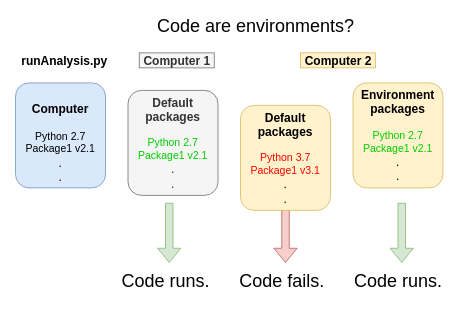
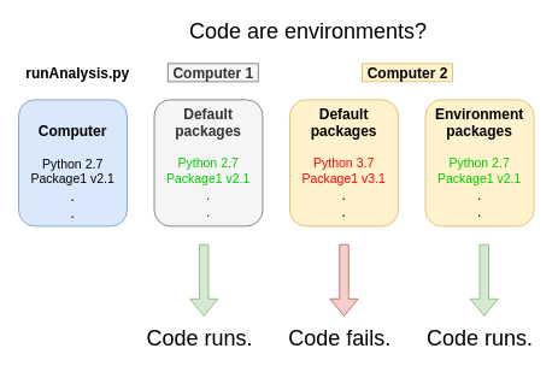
  <mxCell id="0" />
  <mxCell id="1" parent="0" />
  <mxCell id="2" value="Code are environments?" style="text;html=1;align=center;verticalAlign=middle;resizable=0;points=[];autosize=1;fontSize=24;" parent="1" vertex="1"><mxGeometry x="200" y="20" width="280" height="30" as="geometry" /></mxCell>
  <mxCell id="3" value="runAnalysis.py" style="text;html=1;align=center;verticalAlign=middle;resizable=0;points=[];autosize=1;fontSize=16;fontStyle=1" parent="1" vertex="1"><mxGeometry x="20" y="70" width="130" height="20" as="geometry" /></mxCell>
  <mxCell id="4" value="&lt;div&gt;&lt;b&gt;&lt;br&gt;&lt;/b&gt;&lt;/div&gt;&lt;div&gt;&lt;b&gt;&lt;br&gt;&lt;/b&gt;&lt;/div&gt;&lt;div&gt;&lt;b&gt;Computer&lt;/b&gt;&lt;/div&gt;&lt;div&gt;&lt;br&gt;&lt;/div&gt;&lt;div style=&quot;font-size: 14px&quot;&gt;&lt;font style=&quot;font-size: 14px&quot;&gt;Python 2.7&lt;/font&gt;&lt;/div&gt;&lt;div style=&quot;font-size: 14px&quot;&gt;&lt;font style=&quot;font-size: 14px&quot;&gt;Package1 v2.1&lt;/font&gt;&lt;/div&gt;&lt;div&gt;.&lt;/div&gt;&lt;div&gt;.&lt;/div&gt;&lt;div&gt;&lt;br&gt;&lt;/div&gt;" style="rounded=1;whiteSpace=wrap;html=1;fontSize=16;fillColor=#dae8fc;strokeColor=#6c8ebf;" parent="1" vertex="1"><mxGeometry x="20" y="110" width="120" height="140" as="geometry" /></mxCell>
  <mxCell id="5" style="edgeStyle=orthogonalEdgeStyle;rounded=0;orthogonalLoop=1;jettySize=auto;html=1;exitX=0.5;exitY=1;exitDx=0;exitDy=0;fontSize=16;" parent="1" source="4" target="4" edge="1"><mxGeometry relative="1" as="geometry" /></mxCell>
- <mxCell id="6" value="&lt;div&gt;&lt;b&gt;&lt;br&gt;&lt;/b&gt;&lt;/div&gt;&lt;div&gt;&lt;b&gt;Default&lt;/b&gt;&lt;/div&gt;&lt;div&gt;&lt;b&gt;packages&lt;br&gt;&lt;/b&gt;&lt;/div&gt;&lt;div style=&quot;font-size: 14px&quot;&gt;&lt;font style=&quot;font-size: 14px&quot;&gt;&lt;br&gt;&lt;/font&gt;&lt;/div&gt;&lt;div style=&quot;font-size: 14px&quot;&gt;&lt;font style=&quot;font-size: 14px&quot; color=&quot;#00CC00&quot;&gt;Python 2.7&lt;/font&gt;&lt;/div&gt;&lt;div style=&quot;font-size: 14px&quot;&gt;&lt;font style=&quot;font-size: 14px&quot; color=&quot;#00CC00&quot;&gt;Package1 v2.1&lt;/font&gt;&lt;/div&gt;&lt;div&gt;.&lt;/div&gt;&lt;div&gt;.&lt;/div&gt;&lt;div&gt;&lt;br&gt;&lt;/div&gt;" style="rounded=1;whiteSpace=wrap;html=1;fontSize=16;fillColor=#f5f5f5;strokeColor=#666666;fontColor=#333333;" parent="1" vertex="1"><mxGeometry x="170" y="120" width="120" height="140" as="geometry" /></mxCell>
+ <mxCell id="6" value="&lt;div&gt;&lt;b&gt;&lt;br&gt;&lt;/b&gt;&lt;/div&gt;&lt;div&gt;&lt;b&gt;Default&lt;/b&gt;&lt;/div&gt;&lt;div&gt;&lt;b&gt;packages&lt;br&gt;&lt;/b&gt;&lt;/div&gt;&lt;div style=&quot;font-size: 14px&quot;&gt;&lt;font style=&quot;font-size: 14px&quot;&gt;&lt;br&gt;&lt;/font&gt;&lt;/div&gt;&lt;div style=&quot;font-size: 14px&quot;&gt;&lt;font style=&quot;font-size: 14px&quot; color=&quot;#00CC00&quot;&gt;Python 2.7&lt;/font&gt;&lt;/div&gt;&lt;div style=&quot;font-size: 14px&quot;&gt;&lt;font style=&quot;font-size: 14px&quot; color=&quot;#00CC00&quot;&gt;Package1 v2.1&lt;/font&gt;&lt;/div&gt;&lt;div&gt;.&lt;/div&gt;&lt;div&gt;.&lt;/div&gt;&lt;div&gt;&lt;br&gt;&lt;/div&gt;" style="rounded=1;whiteSpace=wrap;html=1;fontSize=16;fillColor=#f5f5f5;strokeColor=#666666;fontColor=#333333;" parent="1" vertex="1"><mxGeometry x="170" y="110" width="120" height="140" as="geometry" /></mxCell>
  <mxCell id="7" value="" style="shape=flexArrow;endArrow=classic;html=1;fontSize=16;fillColor=#d5e8d4;strokeColor=#82b366;" parent="1" edge="1"><mxGeometry width="50" height="50" relative="1" as="geometry"><mxPoint x="225" y="270" as="sourcePoint" /><mxPoint x="225" y="350" as="targetPoint" /></mxGeometry></mxCell>
  <mxCell id="8" value="Code runs." style="text;html=1;align=center;verticalAlign=middle;resizable=0;points=[];autosize=1;fontSize=24;" parent="1" vertex="1"><mxGeometry x="155" y="360" width="130" height="30" as="geometry" /></mxCell>
  <mxCell id="9" value="" style="shape=flexArrow;endArrow=classic;html=1;fontSize=16;fillColor=#f8cecc;strokeColor=#b85450;" parent="1" edge="1"><mxGeometry width="50" height="50" relative="1" as="geometry"><mxPoint x="380" y="270" as="sourcePoint" /><mxPoint x="380" y="350" as="targetPoint" /></mxGeometry></mxCell>
  <mxCell id="10" value="Code fails." style="text;html=1;align=center;verticalAlign=middle;resizable=0;points=[];autosize=1;fontSize=24;" parent="1" vertex="1"><mxGeometry x="310" y="360" width="130" height="30" as="geometry" /></mxCell>
  <mxCell id="11" value="" style="shape=flexArrow;endArrow=classic;html=1;fontSize=16;fillColor=#d5e8d4;strokeColor=#82b366;" parent="1" edge="1"><mxGeometry width="50" height="50" relative="1" as="geometry"><mxPoint x="535" y="270" as="sourcePoint" /><mxPoint x="535" y="350" as="targetPoint" /></mxGeometry></mxCell>
  <mxCell id="12" value="Code runs." style="text;html=1;align=center;verticalAlign=middle;resizable=0;points=[];autosize=1;fontSize=24;" parent="1" vertex="1"><mxGeometry x="465" y="360" width="130" height="30" as="geometry" /></mxCell>
  <mxCell id="13" value="Computer 1" style="text;html=1;align=center;verticalAlign=middle;resizable=0;points=[];autosize=1;fontSize=16;fontStyle=1;fillColor=#f5f5f5;strokeColor=#666666;fontColor=#333333;" parent="1" vertex="1"><mxGeometry x="185" y="70" width="100" height="20" as="geometry" /></mxCell>
- <mxCell id="14" value="&lt;div&gt;&lt;b&gt;&lt;br&gt;&lt;/b&gt;&lt;/div&gt;&lt;div&gt;&lt;b&gt;Default&lt;/b&gt;&lt;/div&gt;&lt;div&gt;&lt;b&gt;packages&lt;br&gt;&lt;/b&gt;&lt;/div&gt;&lt;div style=&quot;font-size: 14px&quot;&gt;&lt;font style=&quot;font-size: 14px&quot;&gt;&lt;br&gt;&lt;/font&gt;&lt;/div&gt;&lt;div style=&quot;font-size: 14px&quot;&gt;&lt;font color=&quot;#FF0000&quot;&gt;&lt;font style=&quot;font-size: 14px&quot;&gt;Python 3.7&lt;/font&gt;&lt;/font&gt;&lt;/div&gt;&lt;div style=&quot;font-size: 14px&quot;&gt;&lt;font color=&quot;#FF0000&quot;&gt;&lt;font style=&quot;font-size: 14px&quot;&gt;Package1 v3.1&lt;/font&gt;&lt;/font&gt;&lt;/div&gt;&lt;div&gt;.&lt;/div&gt;&lt;div&gt;.&lt;/div&gt;&lt;div&gt;&lt;br&gt;&lt;/div&gt;" style="rounded=1;whiteSpace=wrap;html=1;fontSize=16;fillColor=#fff2cc;strokeColor=#d6b656;" parent="1" vertex="1"><mxGeometry x="320" y="140" width="120" height="140" as="geometry" /></mxCell>
+ <mxCell id="14" value="&lt;div&gt;&lt;b&gt;&lt;br&gt;&lt;/b&gt;&lt;/div&gt;&lt;div&gt;&lt;b&gt;Default&lt;/b&gt;&lt;/div&gt;&lt;div&gt;&lt;b&gt;packages&lt;br&gt;&lt;/b&gt;&lt;/div&gt;&lt;div style=&quot;font-size: 14px&quot;&gt;&lt;font style=&quot;font-size: 14px&quot;&gt;&lt;br&gt;&lt;/font&gt;&lt;/div&gt;&lt;div style=&quot;font-size: 14px&quot;&gt;&lt;font color=&quot;#FF0000&quot;&gt;&lt;font style=&quot;font-size: 14px&quot;&gt;Python 3.7&lt;/font&gt;&lt;/font&gt;&lt;/div&gt;&lt;div style=&quot;font-size: 14px&quot;&gt;&lt;font color=&quot;#FF0000&quot;&gt;&lt;font style=&quot;font-size: 14px&quot;&gt;Package1 v3.1&lt;/font&gt;&lt;/font&gt;&lt;/div&gt;&lt;div&gt;.&lt;/div&gt;&lt;div&gt;.&lt;/div&gt;&lt;div&gt;&lt;br&gt;&lt;/div&gt;" style="rounded=1;whiteSpace=wrap;html=1;fontSize=16;fillColor=#fff2cc;strokeColor=#d6b656;" parent="1" vertex="1"><mxGeometry x="320" y="110" width="120" height="140" as="geometry" /></mxCell>
  <mxCell id="15" value="&lt;div&gt;&lt;b&gt;&lt;br&gt;&lt;/b&gt;&lt;/div&gt;&lt;div&gt;&lt;b&gt;Environment&lt;/b&gt;&lt;/div&gt;&lt;div&gt;&lt;b&gt;packages&lt;br&gt;&lt;/b&gt;&lt;/div&gt;&lt;div style=&quot;font-size: 14px&quot;&gt;&lt;font style=&quot;font-size: 14px&quot;&gt;&lt;br&gt;&lt;/font&gt;&lt;/div&gt;&lt;div style=&quot;font-size: 14px&quot;&gt;&lt;div style=&quot;font-size: 14px&quot;&gt;&lt;font color=&quot;#00CC00&quot;&gt;&lt;font style=&quot;font-size: 14px&quot;&gt;Python 2.7&lt;/font&gt;&lt;/font&gt;&lt;/div&gt;&lt;/div&gt;&lt;div style=&quot;font-size: 14px&quot;&gt;&lt;font color=&quot;#00CC00&quot;&gt;&lt;font style=&quot;font-size: 14px&quot;&gt;Package1 v2.1&lt;/font&gt;&lt;/font&gt;&lt;/div&gt;&lt;div&gt;.&lt;/div&gt;&lt;div&gt;.&lt;/div&gt;&lt;div&gt;&lt;br&gt;&lt;/div&gt;" style="rounded=1;whiteSpace=wrap;html=1;fontSize=16;fillColor=#fff2cc;strokeColor=#d6b656;" parent="1" vertex="1"><mxGeometry x="470" y="110" width="120" height="140" as="geometry" /></mxCell>
  <mxCell id="16" value="Computer 2" style="text;html=1;align=center;verticalAlign=middle;resizable=0;points=[];autosize=1;fontSize=16;fontStyle=1;fillColor=#fff2cc;strokeColor=#d6b656;" parent="1" vertex="1"><mxGeometry x="400" y="70" width="100" height="20" as="geometry" /></mxCell>
